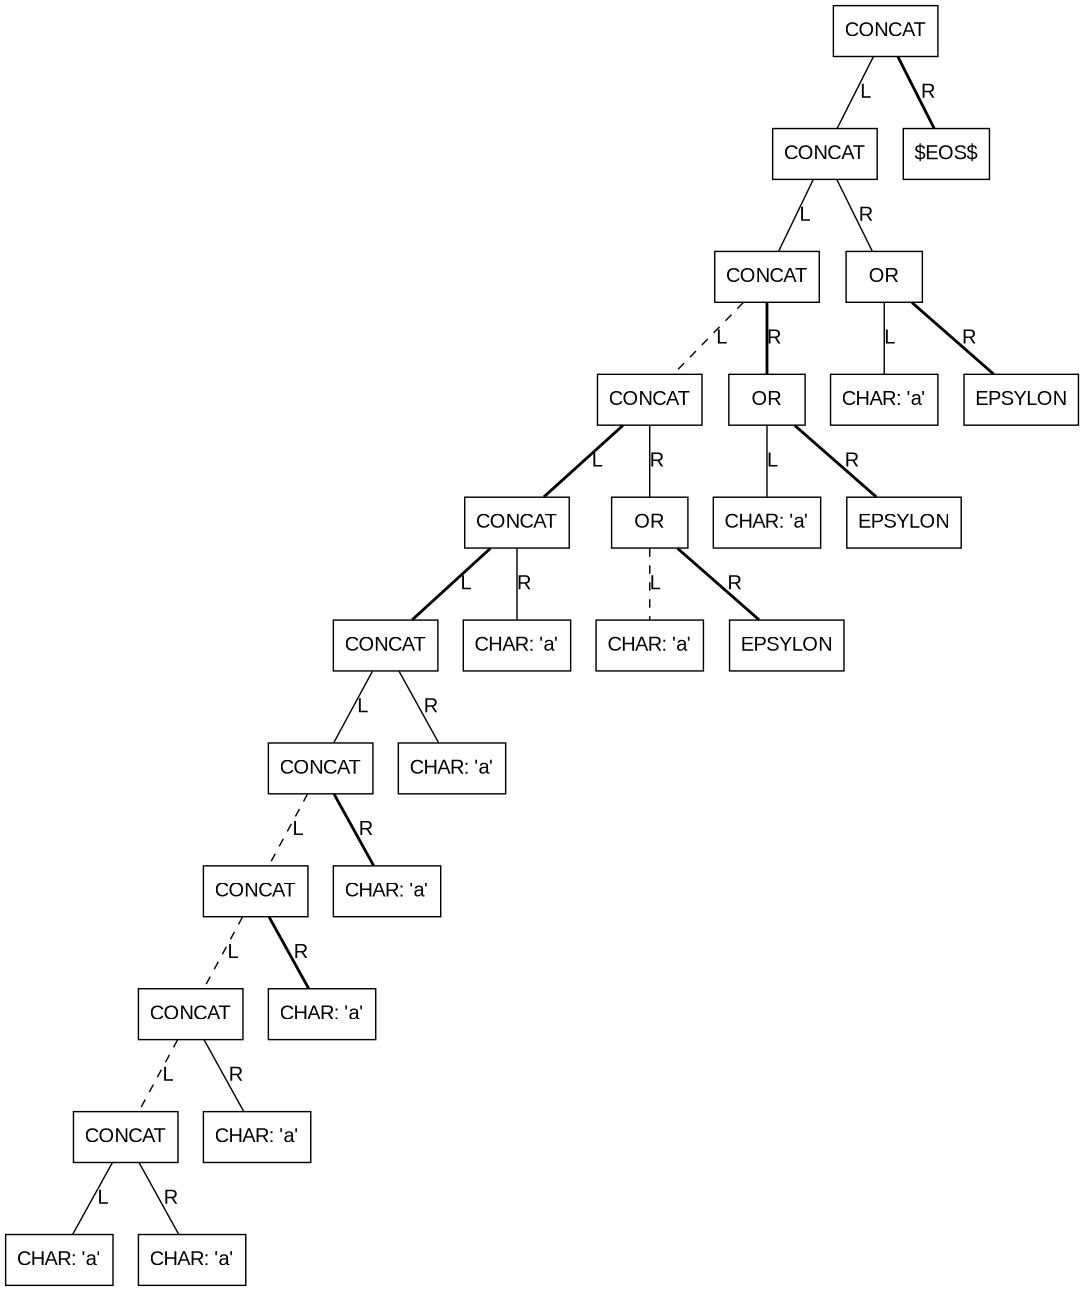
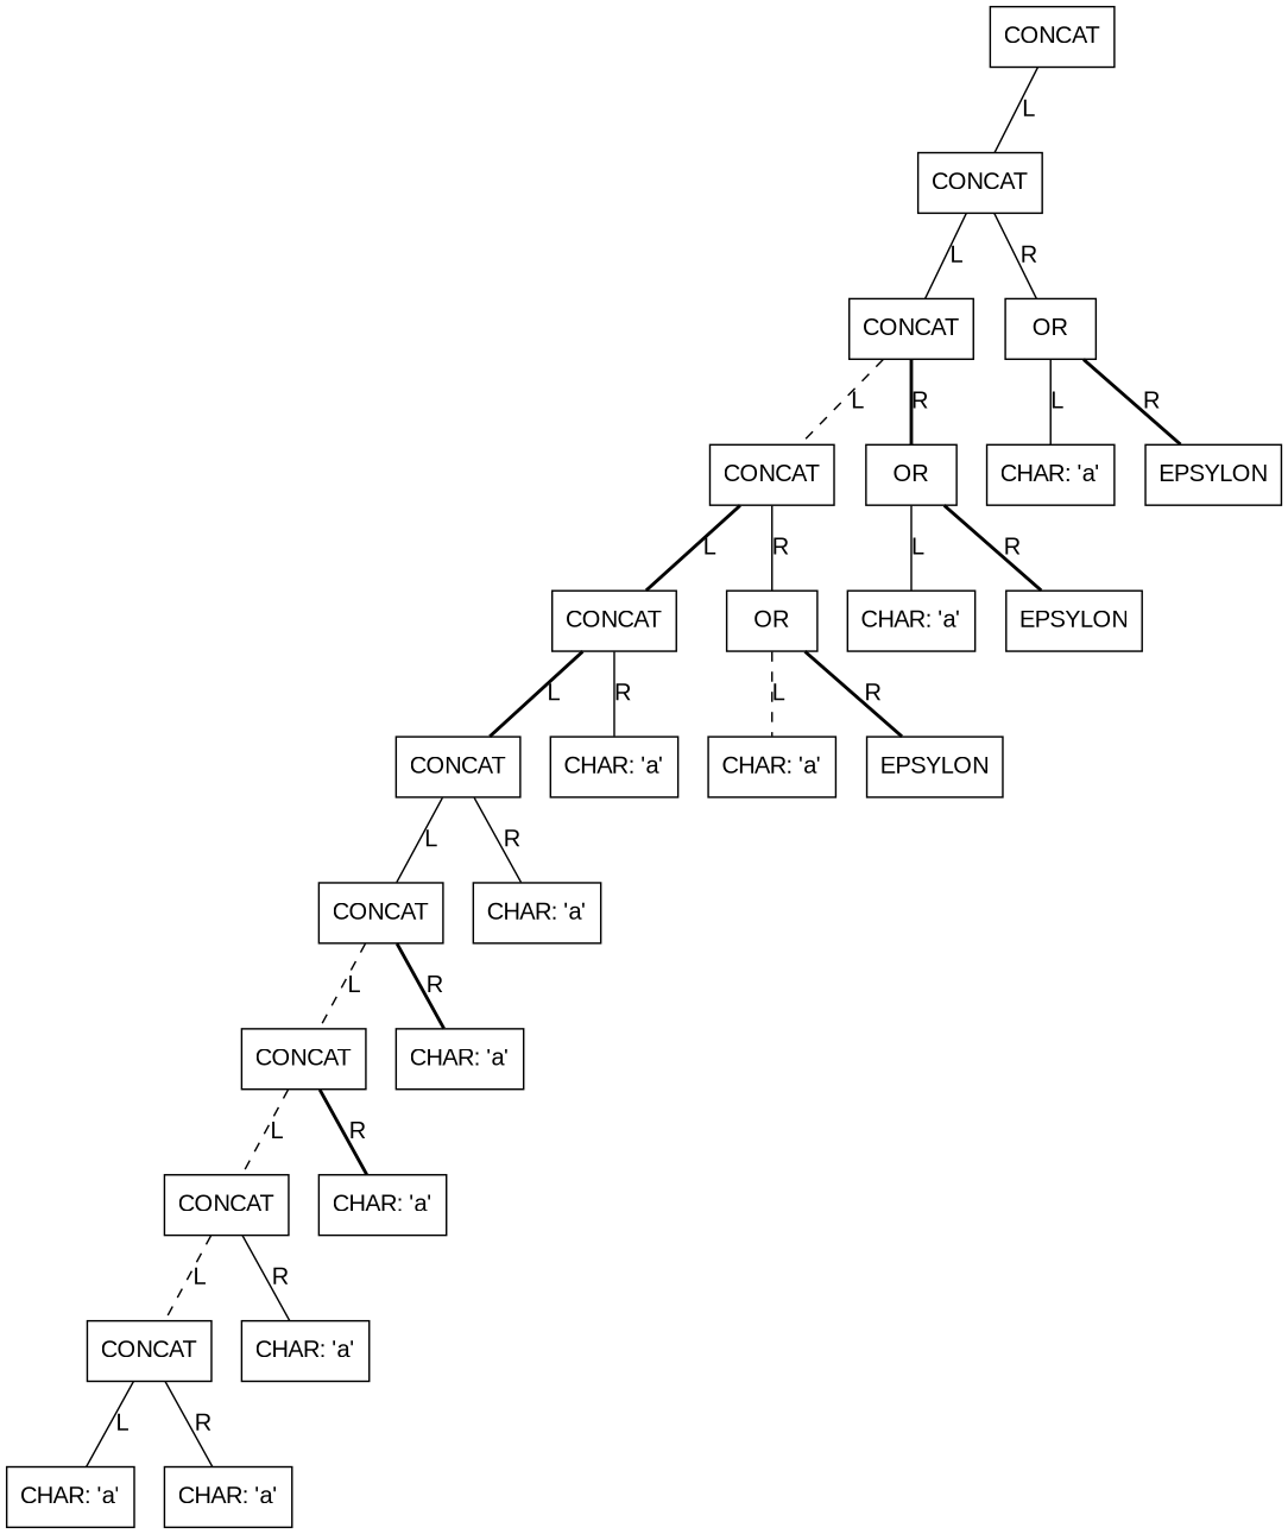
  digraph {
    fontname="Liberation Sans"
    node [fontname="Liberation Sans" shape=box]
    edge [arrowhead=none style=solid fontname="Liberation Sans"]
    n1 [label=CONCAT]
    n2 [label=CONCAT]
-   n3 [label="$EOS$"]
    n4 [label=CONCAT]
    n5 [label=OR]
    n6 [label=CONCAT]
    n7 [label=OR]
    n8 [label=CONCAT]
    n9 [label=OR]
    n10 [label=CONCAT]
    n11 [label="CHAR: 'a'"]
    n12 [label=CONCAT]
    n13 [label="CHAR: 'a'"]
    n14 [label=CONCAT]
    n15 [label="CHAR: 'a'"]
    n16 [label=CONCAT]
    n17 [label="CHAR: 'a'"]
    n18 [label=CONCAT]
    n19 [label="CHAR: 'a'"]
    n20 [label="CHAR: 'a'"]
    n21 [label="CHAR: 'a'"]
    n22 [label="CHAR: 'a'"]
    n23 [label=EPSYLON]
    n24 [label="CHAR: 'a'"]
    n25 [label=EPSYLON]
    n26 [label="CHAR: 'a'"]
    n27 [label=EPSYLON]
    n1 -> n2 [label=L]
-   n1 -> n3 [label=R style=bold]
    n2 -> n4 [label=L]
    n2 -> n5 [label=R]
    n4 -> n6 [label=L style=dashed]
    n4 -> n7 [label=R style=bold]
    n5 -> n26 [label=L]
    n5 -> n27 [label=R style=bold]
    n6 -> n8 [label=L style=bold]
    n6 -> n9 [label=R]
    n7 -> n24 [label=L]
    n7 -> n25 [label=R style=bold]
    n8 -> n10 [label=L style=bold]
    n8 -> n11 [label=R]
    n9 -> n22 [label=L style=dashed]
    n9 -> n23 [label=R style=bold]
    n10 -> n12 [label=L]
    n10 -> n13 [label=R]
    n12 -> n14 [label=L style=dashed]
    n12 -> n15 [label=R style=bold]
    n14 -> n16 [label=L style=dashed]
    n14 -> n17 [label=R style=bold]
    n16 -> n18 [label=L style=dashed]
    n16 -> n19 [label=R]
    n18 -> n20 [label=L]
    n18 -> n21 [label=R]
  }
